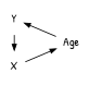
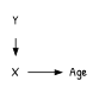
  digraph {
    fontname="Patrick Hand"
    rankdir=LR
    node [fontname="Patrick Hand" shape=plaintext]
    edge [arrowsize=0.7 fontname="Patrick Hand"]
    X [width=0]
    Y [width=0]
    Age [width=0]
    subgraph sub_1 {
      rank=same
      X
      Y
    }
    X -> Age
    Y -> X
-   Age -> Y
  }
